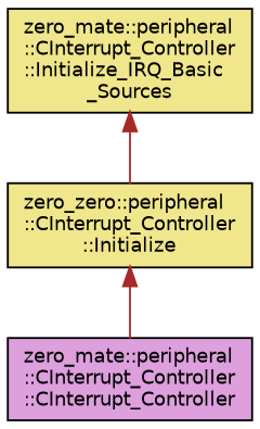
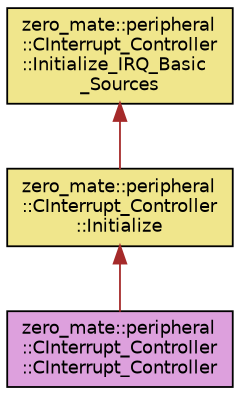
  digraph {
    rankdir=TB
    node [color=black fillcolor=khaki fontname=Helvetica fontsize=10 shape=record style=filled]
    edge [color=brown dir=back fontname=Helvetica fontsize=10 labelfontname=Helvetica labelfontsize=10 style=solid]
    n1 [fontcolor=black height=0.2 label="zero_mate::peripheral\l::CInterrupt_Controller\l::Initialize_IRQ_Basic\l_Sources" width=0.4]
-   n2 [height=0.2 label="zero_zero::peripheral\l::CInterrupt_Controller\l::Initialize" width=0.4]
+   n2 [height=0.2 label="zero_mate::peripheral\l::CInterrupt_Controller\l::Initialize" width=0.4]
    n3 [height=0.2 label="zero_mate::peripheral\l::CInterrupt_Controller\l::CInterrupt_Controller" width=0.4 fillcolor=plum]
    n1 -> n2
    n2 -> n3
  }
